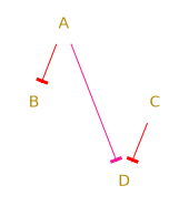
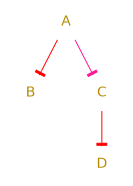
  digraph {
    node [color=gray40 fontcolor="#b58900" fontname=Helvetica shape=plaintext]
    edge [arrowhead=tee color=red]
    B
    C [color=black]
    D
    A [color=black]
    subgraph sub_1 {
      rank=same
      B
      C
    }
    C -> D
    A -> B
-   A -> D [color=deeppink]
+   A -> C [color=deeppink]
  }
